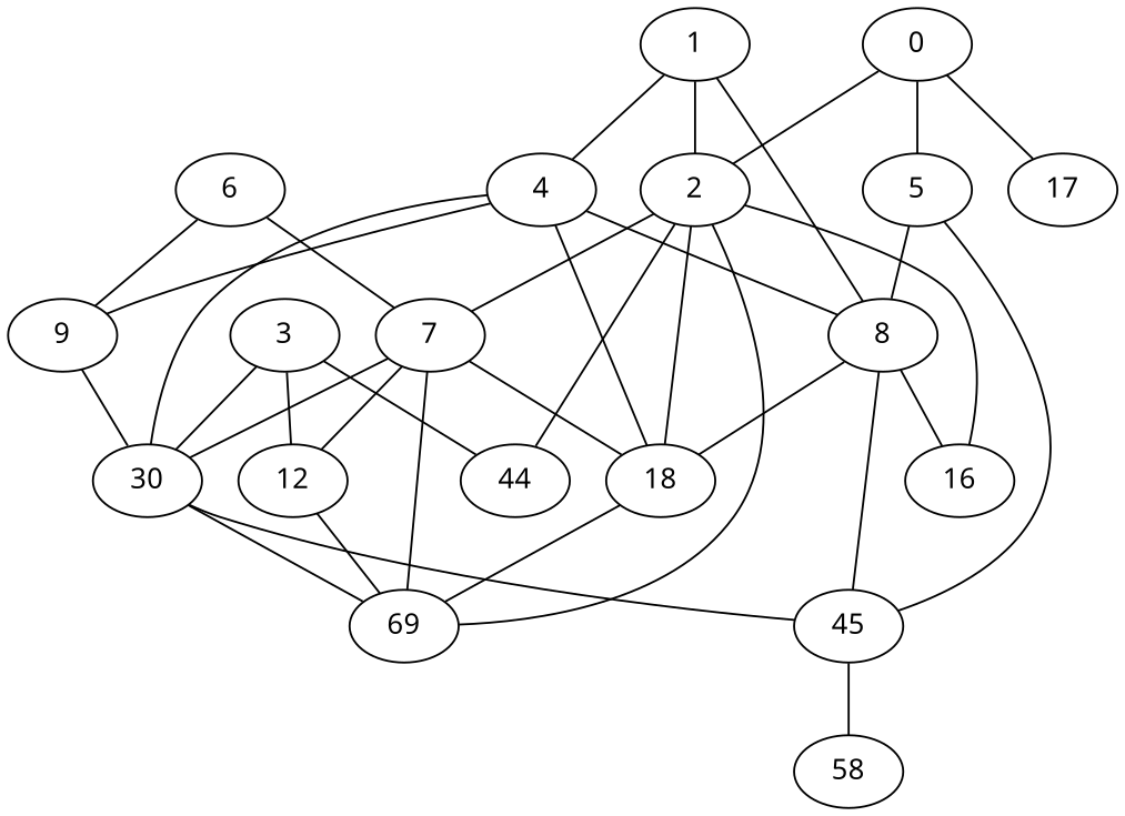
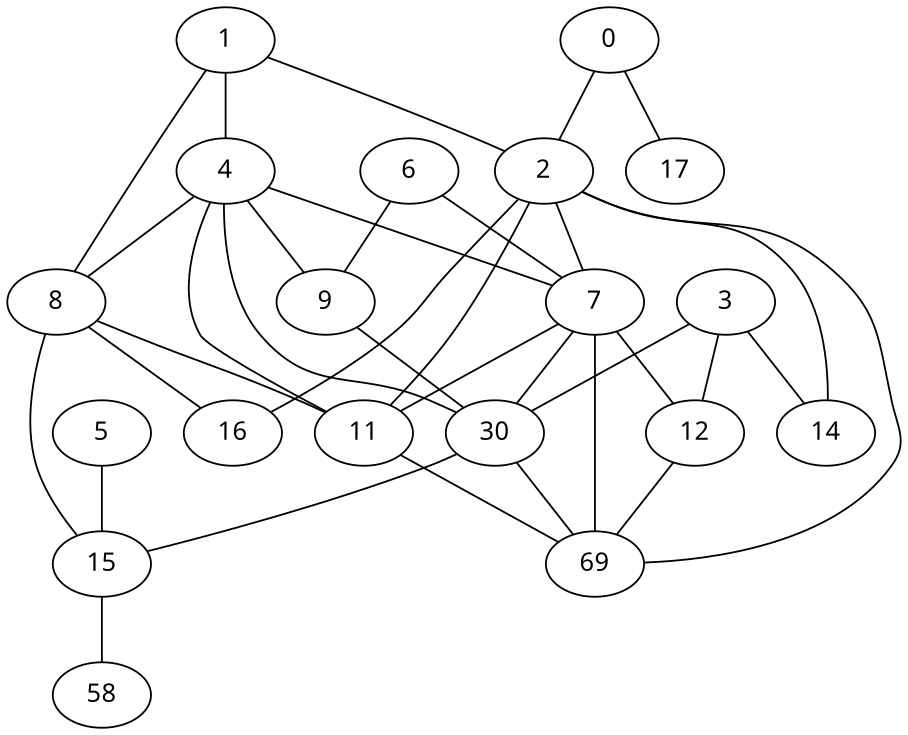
  strict graph {
    fontname="Noto Sans"
    node [fontname="Noto Sans" w=-14]
    edge [fontname="Noto Sans" w=4]
    2 [w=-9]
    0
    5 [w=16]
    17 [w=-11]
    7 [w=-10]
-   11 [w=13 label=18]
-   14 [w=-5 label=44]
+   11 [w=13]
+   14 [w=-5]
    16 [w=15]
    n9 [label=69 w=-2]
    8
-   15 [w=16 label=45]
+   15 [w=16]
    n12 [label=30 w=2]
    12 [w=-4]
    n14 [label=58 w=13]
    1 [w=7]
    4 [w=-15]
    6 [w=-12]
    9
    3 [w=11]
    2 -- 7 [w=15]
    2 -- 11 [w=7]
    2 -- 14 [w=-7]
    2 -- 16 [w=12]
    2 -- n9
    0 -- 2 [w=-3]
-   0 -- 5 [w=14]
    0 -- 17 [w=-7]
-   5 -- 8 [w=-8]
    5 -- 15 [w=8]
    7 -- 11 [w=15]
    7 -- n9
    7 -- n12 [w=12]
    7 -- 12 [w=-3]
    11 -- n9 [w=-16]
    8 -- 11 [w=13]
    8 -- 16 [w=10]
    8 -- 15
    15 -- n14 [w=-10]
    n12 -- n9 [w=-9]
    n12 -- 15 [w=10]
    12 -- n9 [w=-4]
    1 -- 2 [w=15]
    1 -- 8
    1 -- 4 [w=2]
+   4 -- 7 [w=-6]
    4 -- 11 [w=-11]
    4 -- 8 [w=3]
    4 -- n12
    4 -- 9 [w=7]
    6 -- 7 [w=-6]
    6 -- 9 [w=-7]
    9 -- n12 [w=-16]
    3 -- 14 [w=8]
    3 -- n12 [w=11]
    3 -- 12 [w=8]
  }
